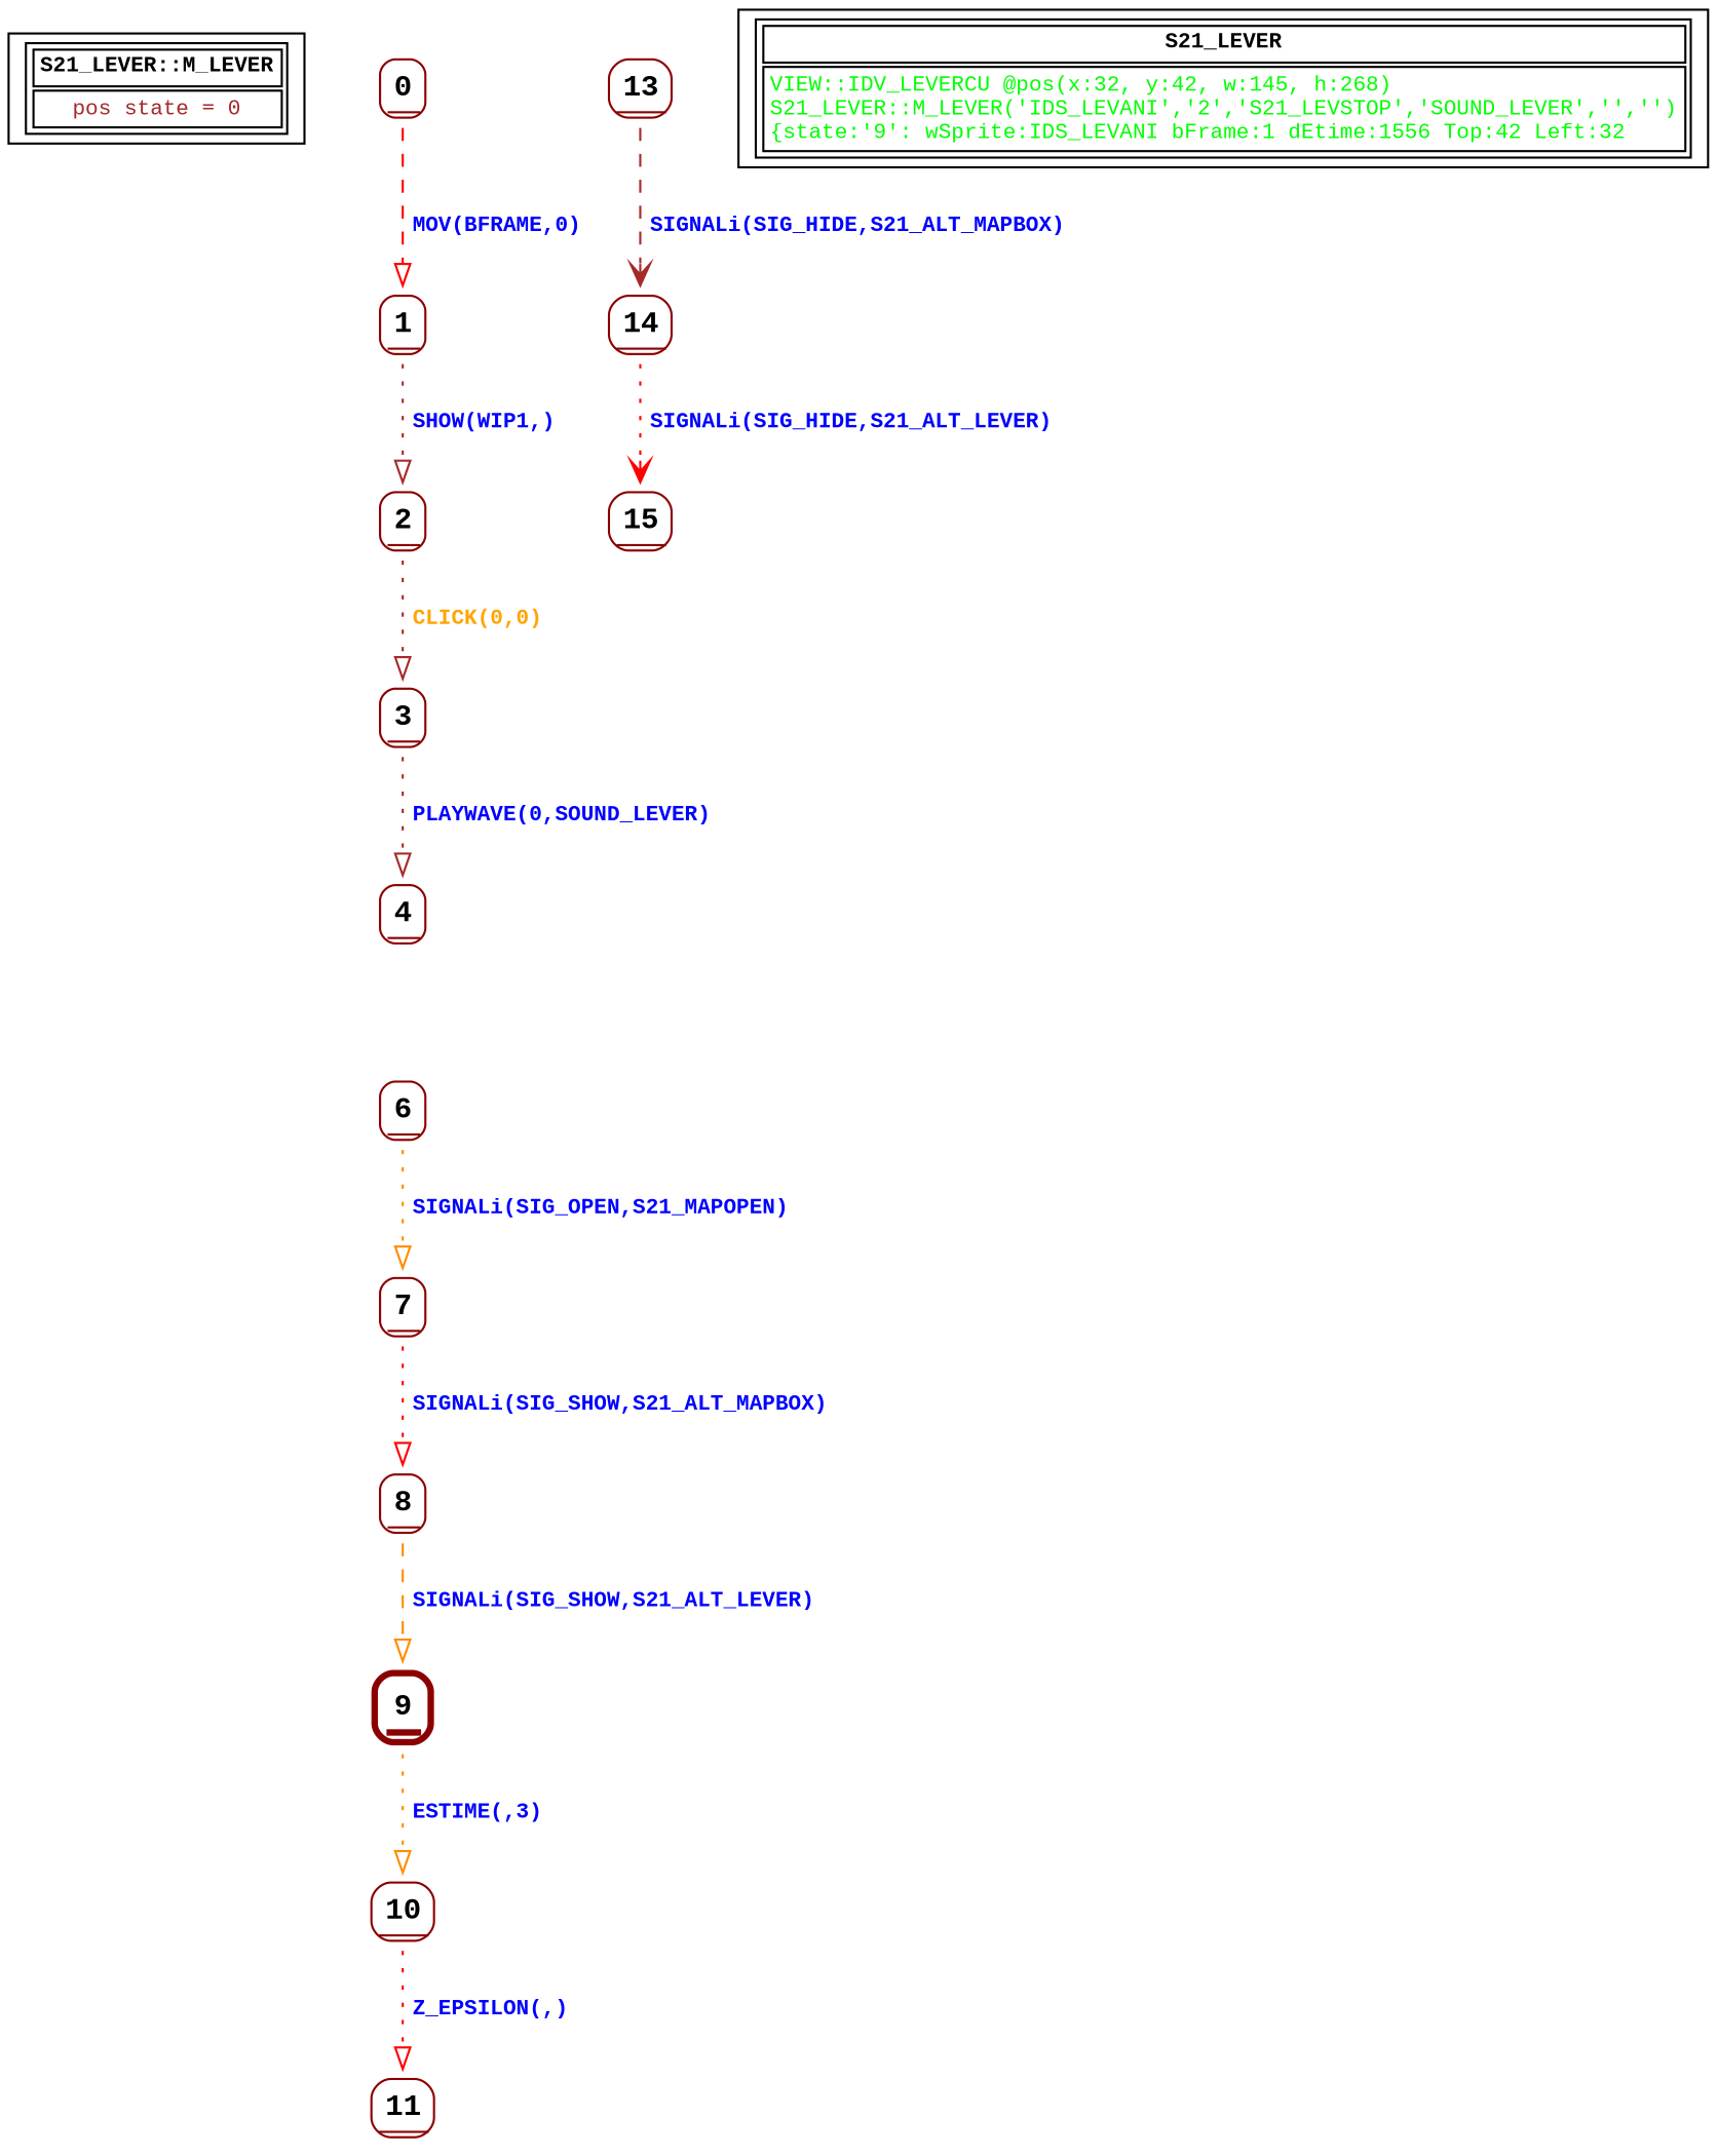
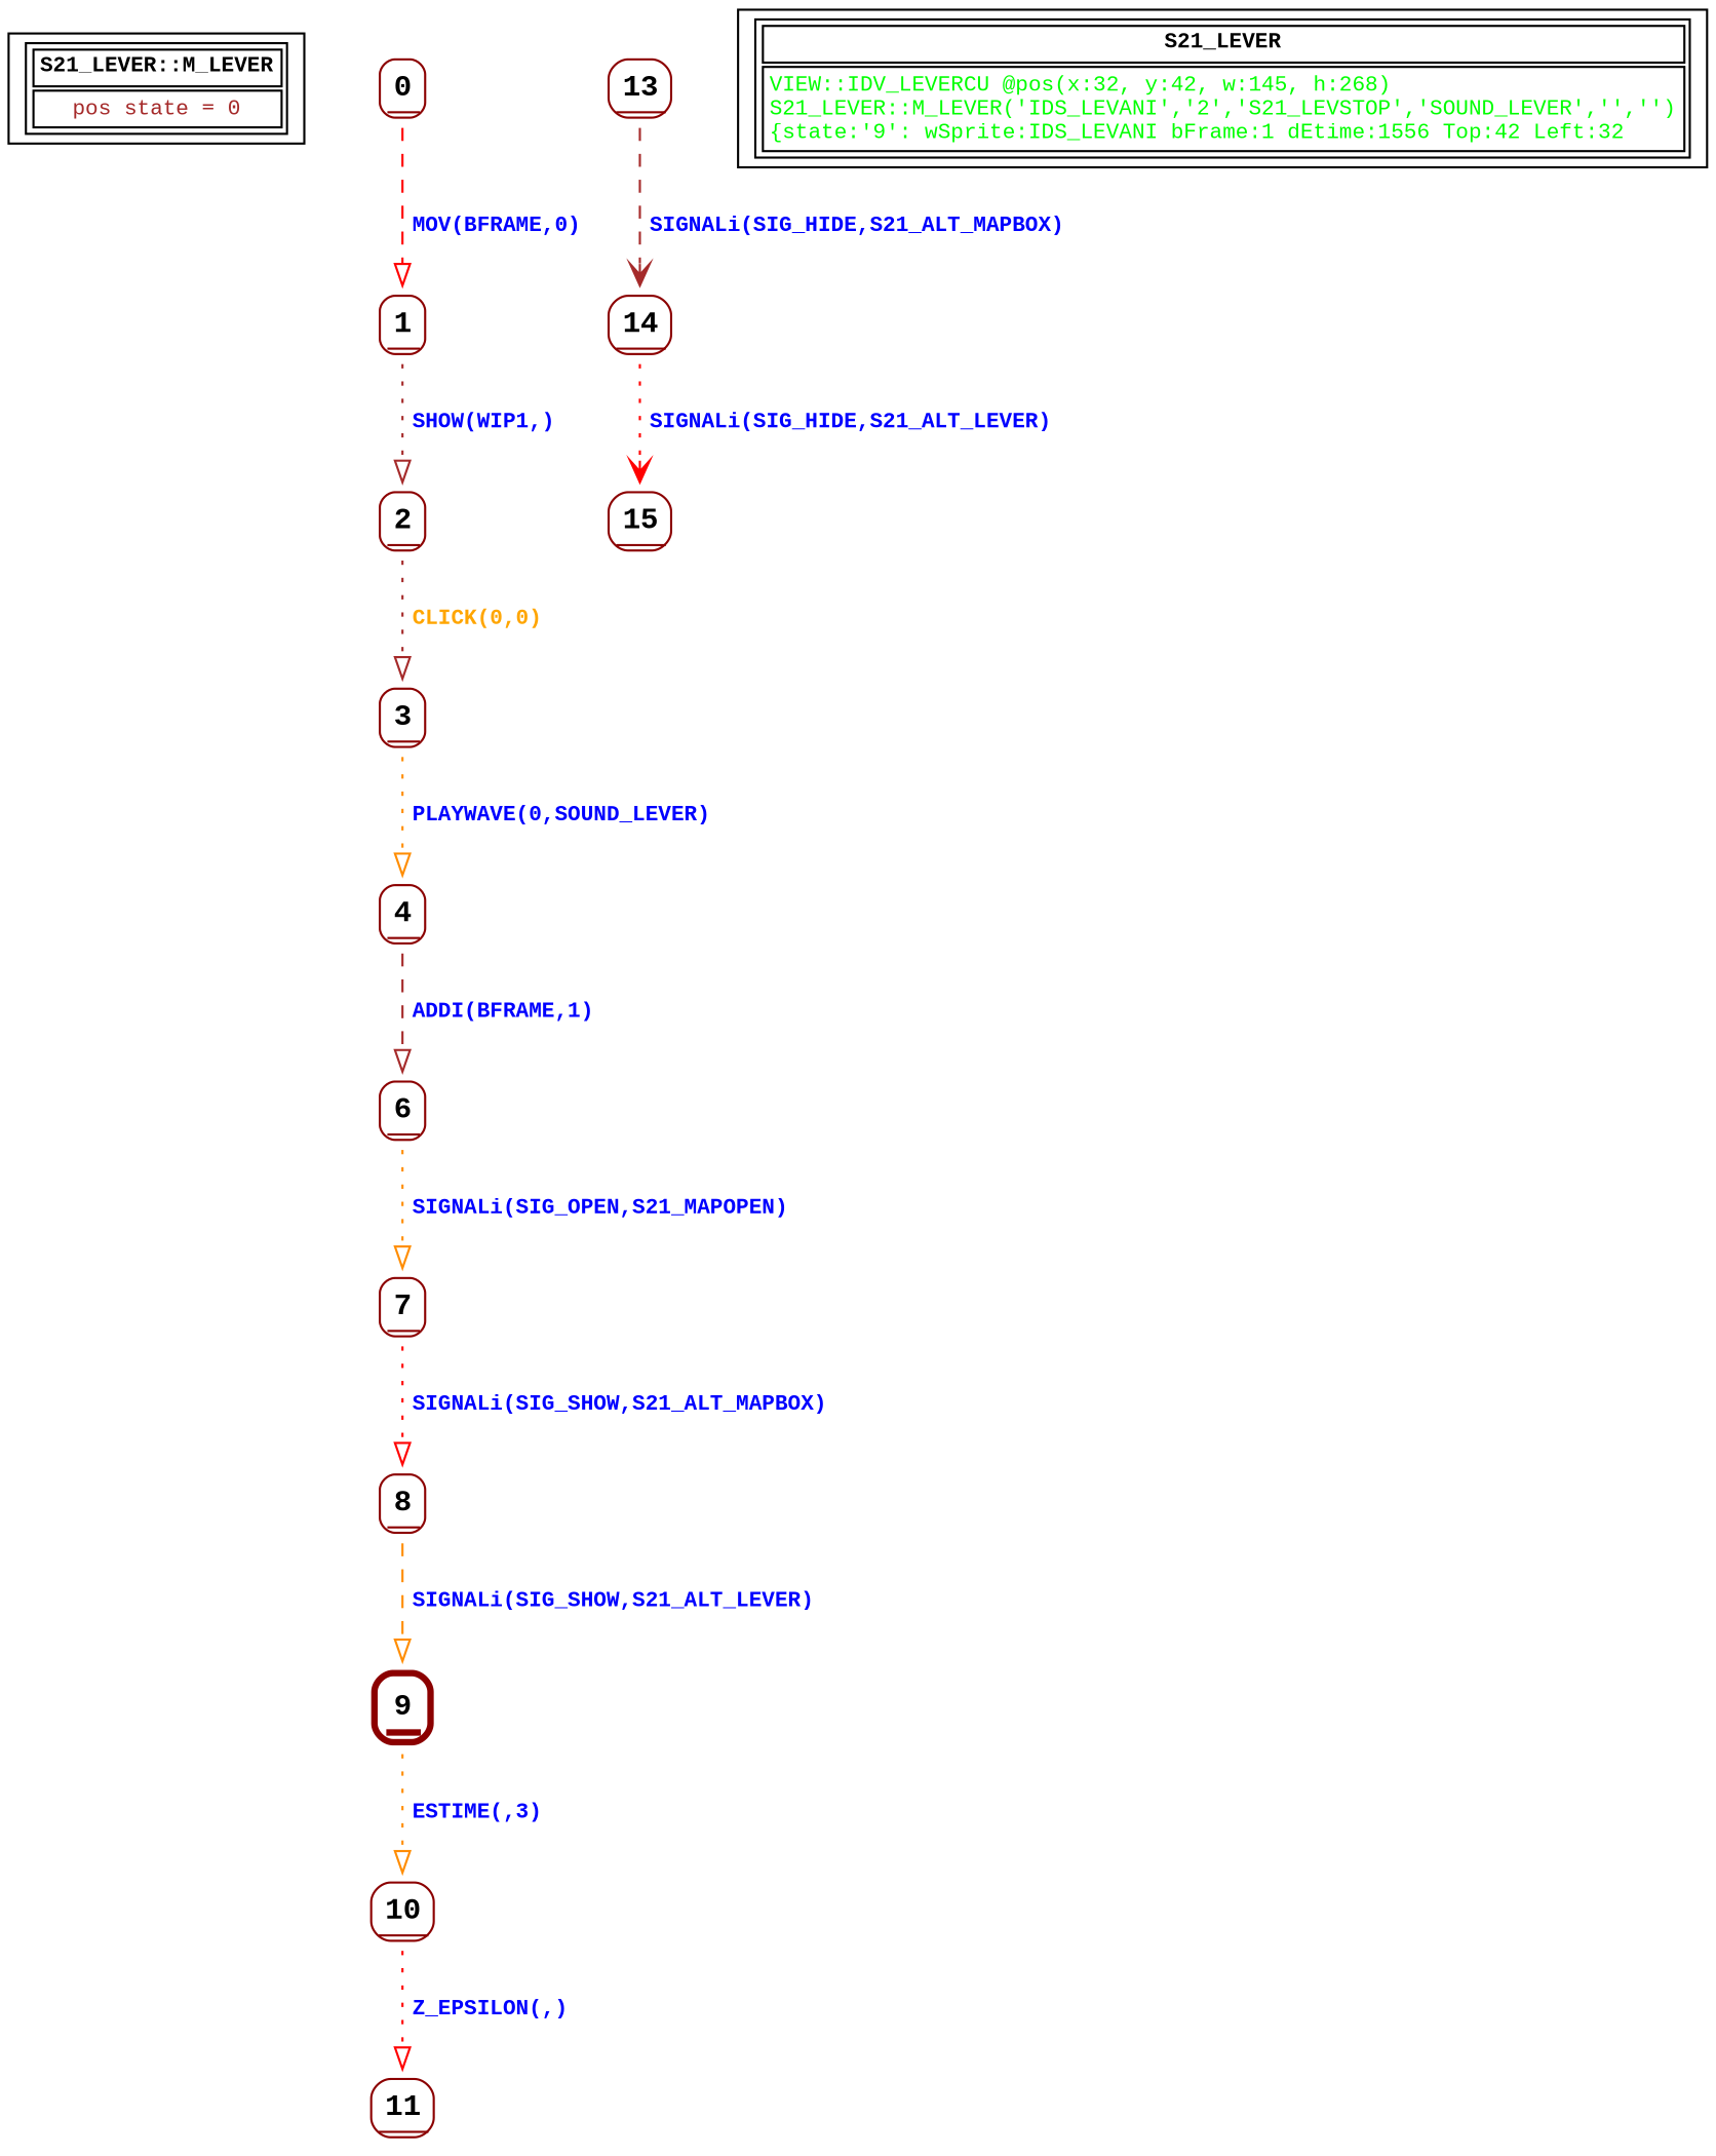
  digraph {
    fontname="Courier New"
    node [fontname="Courier New" fontsize=14 shape=none]
    edge [arrowhead=onormal color=brown fontcolor=blue fontname="Courier New" fontsize=10 style=dotted]
    n1 [fontsize=10 label=< <table border="1"><tr><td><b>S21_LEVER::M_LEVER<br align="left"/></b></td></tr> <tr><td><font point-size="10" color ="brown">pos state = 0<br align="left"/></font></td></tr></table>> shape=record]
    n2 [label=< <table border="1" color="darkred" style="rounded"><tr><td sides="b"><b>0<br align="left"/></b></td></tr> </table>>]
    n3 [label=< <table border="1" color="darkred" style="rounded"><tr><td sides="b"><b>1<br align="left"/></b></td></tr> </table>>]
    n4 [label=< <table border="1" color="darkred" style="rounded"><tr><td sides="b"><b>2<br align="left"/></b></td></tr> </table>>]
    n5 [label=< <table border="1" color="darkred" style="rounded"><tr><td sides="b"><b>3<br align="left"/></b></td></tr> </table>>]
    n6 [label=< <table border="1" color="darkred" style="rounded"><tr><td sides="b"><b>4<br align="left"/></b></td></tr> </table>>]
    n7 [label=< <table border="1" color="darkred" style="rounded"><tr><td sides="b"><b>10<br align="left"/></b></td></tr> </table>>]
    n8 [label=< <table border="1" color="darkred" style="rounded"><tr><td sides="b"><b>11<br align="left"/></b></td></tr> </table>>]
    n9 [label=< <table border="3" color="darkred" style="rounded"><tr><td sides="b"><b>9<br align="left"/></b></td></tr> </table>>]
    n10 [label=< <table border="1" color="darkred" style="rounded"><tr><td sides="b"><b>13<br align="left"/></b></td></tr> </table>>]
    n11 [label=< <table border="1" color="darkred" style="rounded"><tr><td sides="b"><b>14<br align="left"/></b></td></tr> </table>>]
    n12 [label=< <table border="1" color="darkred" style="rounded"><tr><td sides="b"><b>15<br align="left"/></b></td></tr> </table>>]
    n13 [label=< <table border="1" color="darkred" style="rounded"><tr><td sides="b"><b>6<br align="left"/></b></td></tr> </table>>]
    n14 [label=< <table border="1" color="darkred" style="rounded"><tr><td sides="b"><b>7<br align="left"/></b></td></tr> </table>>]
    n15 [label=< <table border="1" color="darkred" style="rounded"><tr><td sides="b"><b>8<br align="left"/></b></td></tr> </table>>]
    n16 [fontsize=10 label=< <table border="1"><tr><td><b>S21_LEVER<br align="left"/></b></td></tr> <tr><td><font point-size="10" color ="green">VIEW::IDV_LEVERCU @pos(x:32, y:42, w:145, h:268)<br align="left"/>S21_LEVER::M_LEVER(&apos;IDS_LEVANI&apos;,&apos;2&apos;,&apos;S21_LEVSTOP&apos;,&apos;SOUND_LEVER&apos;,&apos;&apos;,&apos;&apos;)<br align="left"/>			&#123;state:&apos;9&apos;: wSprite:IDS_LEVANI bFrame:1 dEtime:1556 Top:42 Left:32<br align="left"/></font></td></tr></table>> shape=record]
    n2 -> n3 [color=red label=< <table border="0"><tr><td><b>MOV(BFRAME,0)<br align="left"/></b></td></tr> </table>> style=dashed]
    n3 -> n4 [label=< <table border="0"><tr><td><b>SHOW(WIP1,)<br align="left"/></b></td></tr> </table>>]
    n4 -> n5 [fontcolor=orange label=< <table border="0"><tr><td><b>CLICK(0,0)<br align="left"/></b></td></tr> </table>>]
-   n5 -> n6 [label=< <table border="0"><tr><td><b>PLAYWAVE(0,SOUND_LEVER)<br align="left"/></b></td></tr> </table>>]
+   n5 -> n6 [color=darkorange label=< <table border="0"><tr><td><b>PLAYWAVE(0,SOUND_LEVER)<br align="left"/></b></td></tr> </table>>]
+   n6 -> n13 [label=< <table border="0"><tr><td><b>ADDI(BFRAME,1)<br align="left"/></b></td></tr> </table>> style=dashed]
    n7 -> n8 [color=red label=< <table border="0"><tr><td><b>Z_EPSILON(,)<br align="left"/></b></td></tr> </table>>]
    n9 -> n7 [color=darkorange label=< <table border="0"><tr><td><b>ESTIME(,3)<br align="left"/></b></td></tr> </table>>]
    n10 -> n11 [arrowhead=vee label=< <table border="0"><tr><td><b>SIGNALi(SIG_HIDE,S21_ALT_MAPBOX)<br align="left"/></b></td></tr> </table>> style=dashed]
    n11 -> n12 [arrowhead=vee color=red label=< <table border="0"><tr><td><b>SIGNALi(SIG_HIDE,S21_ALT_LEVER)<br align="left"/></b></td></tr> </table>>]
    n13 -> n14 [color=darkorange label=< <table border="0"><tr><td><b>SIGNALi(SIG_OPEN,S21_MAPOPEN)<br align="left"/></b></td></tr> </table>>]
    n14 -> n15 [color=red label=< <table border="0"><tr><td><b>SIGNALi(SIG_SHOW,S21_ALT_MAPBOX)<br align="left"/></b></td></tr> </table>>]
    n15 -> n9 [color=darkorange label=< <table border="0"><tr><td><b>SIGNALi(SIG_SHOW,S21_ALT_LEVER)<br align="left"/></b></td></tr> </table>> style=dashed]
  }
